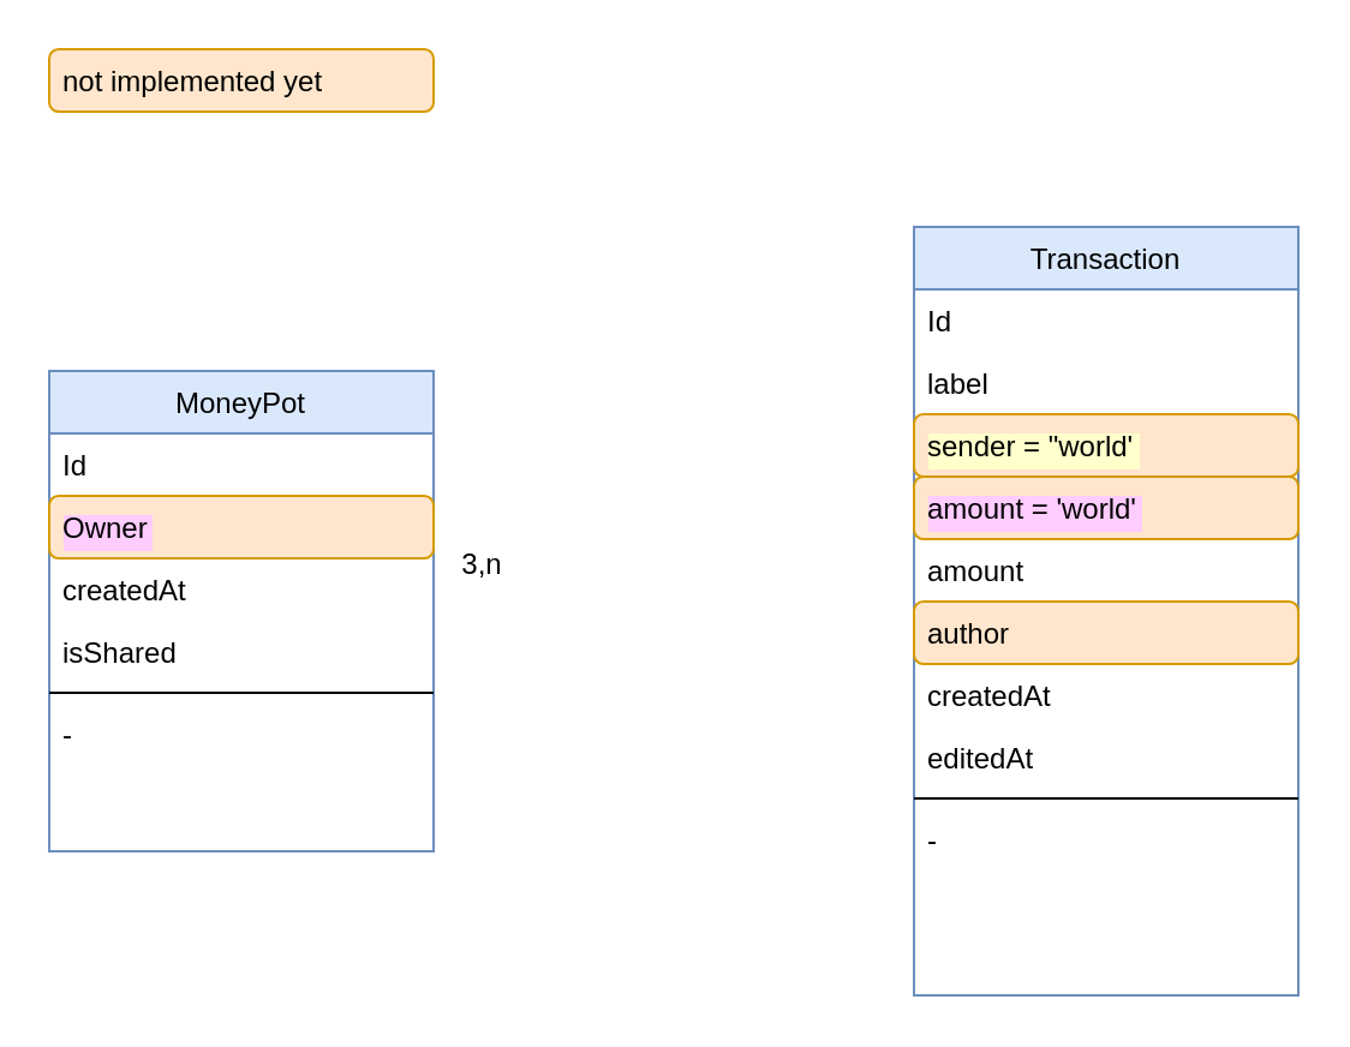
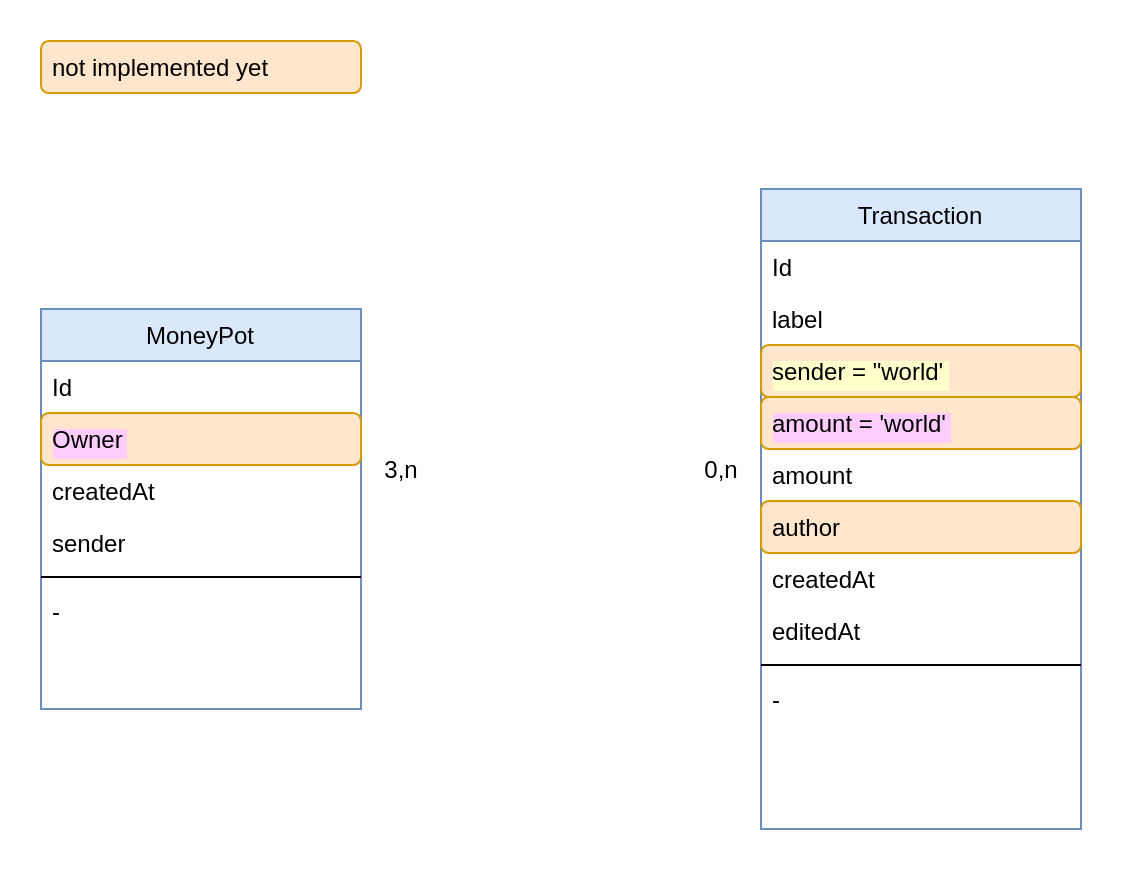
  <mxCell id="0" />
  <mxCell id="1" parent="0" />
  <mxCell id="2" value="not implemented yet" style="text;align=left;verticalAlign=top;spacingLeft=4;spacingRight=4;overflow=hidden;rotatable=0;points=[[0,0.5],[1,0.5]];portConstraint=eastwest;rounded=1;shadow=0;html=0;labelBackgroundColor=none;strokeColor=#d79b00;fillColor=#ffe6cc;" vertex="1" parent="1"><mxGeometry x="20" y="20" width="160" height="26" as="geometry" /></mxCell>
  <mxCell id="3" value="" style="group" vertex="1" connectable="0" parent="1"><mxGeometry x="20" y="154" width="200" height="200" as="geometry" /></mxCell>
  <mxCell id="4" value="MoneyPot" style="swimlane;fontStyle=0;align=center;verticalAlign=top;childLayout=stackLayout;horizontal=1;startSize=26;horizontalStack=0;resizeParent=1;resizeLast=0;collapsible=1;marginBottom=0;rounded=0;shadow=0;strokeWidth=1;glass=0;fillColor=#dae8fc;strokeColor=#6c8ebf;" vertex="1" parent="3"><mxGeometry width="160" height="200" as="geometry"><mxRectangle x="230" y="140" width="160" height="26" as="alternateBounds" /></mxGeometry></mxCell>
  <mxCell id="5" value="Id" style="text;align=left;verticalAlign=top;spacingLeft=4;spacingRight=4;overflow=hidden;rotatable=0;points=[[0,0.5],[1,0.5]];portConstraint=eastwest;rounded=1;shadow=0;html=0;" vertex="1" parent="4"><mxGeometry y="26" width="160" height="26" as="geometry" /></mxCell>
  <mxCell id="6" value="Owner" style="text;align=left;verticalAlign=top;spacingLeft=4;spacingRight=4;overflow=hidden;rotatable=0;points=[[0,0.5],[1,0.5]];portConstraint=eastwest;rounded=1;shadow=0;html=0;labelBackgroundColor=#FFCCFF;strokeColor=#d79b00;fillColor=#ffe6cc;" vertex="1" parent="4"><mxGeometry y="52" width="160" height="26" as="geometry" /></mxCell>
  <mxCell id="7" value="createdAt" style="text;align=left;verticalAlign=top;spacingLeft=4;spacingRight=4;overflow=hidden;rotatable=0;points=[[0,0.5],[1,0.5]];portConstraint=eastwest;rounded=1;shadow=0;html=0;" vertex="1" parent="4"><mxGeometry y="78" width="160" height="26" as="geometry" /></mxCell>
- <mxCell id="8" value="isShared" style="text;align=left;verticalAlign=top;spacingLeft=4;spacingRight=4;overflow=hidden;rotatable=0;points=[[0,0.5],[1,0.5]];portConstraint=eastwest;rounded=1;shadow=0;html=0;" vertex="1" parent="4"><mxGeometry y="104" width="160" height="26" as="geometry" /></mxCell>
+ <mxCell id="8" value="sender" style="text;align=left;verticalAlign=top;spacingLeft=4;spacingRight=4;overflow=hidden;rotatable=0;points=[[0,0.5],[1,0.5]];portConstraint=eastwest;rounded=1;shadow=0;html=0;" vertex="1" parent="4"><mxGeometry y="104" width="160" height="26" as="geometry" /></mxCell>
  <mxCell id="9" value="" style="line;html=1;strokeWidth=1;align=left;verticalAlign=middle;spacingTop=-1;spacingLeft=3;spacingRight=3;rotatable=0;labelPosition=right;points=[];portConstraint=eastwest;rounded=1;" vertex="1" parent="4"><mxGeometry y="130" width="160" height="8" as="geometry" /></mxCell>
  <mxCell id="10" value="-" style="text;align=left;verticalAlign=top;spacingLeft=4;spacingRight=4;overflow=hidden;rotatable=0;points=[[0,0.5],[1,0.5]];portConstraint=eastwest;rounded=1;" vertex="1" parent="4"><mxGeometry y="138" width="160" height="26" as="geometry" /></mxCell>
  <mxCell id="11" value="3,n" style="text;html=1;align=center;verticalAlign=middle;resizable=0;points=[];autosize=1;strokeColor=none;fillColor=none;" vertex="1" parent="3"><mxGeometry x="160" y="66" width="40" height="30" as="geometry" /></mxCell>
  <mxCell id="12" value="" style="group" vertex="1" connectable="0" parent="1"><mxGeometry x="340" y="94" width="200" height="320" as="geometry" /></mxCell>
  <mxCell id="13" value="Transaction" style="swimlane;fontStyle=0;align=center;verticalAlign=top;childLayout=stackLayout;horizontal=1;startSize=26;horizontalStack=0;resizeParent=1;resizeLast=0;collapsible=1;marginBottom=0;rounded=0;shadow=0;strokeWidth=1;glass=0;fillColor=#dae8fc;strokeColor=#6c8ebf;" vertex="1" parent="12"><mxGeometry x="40" width="160" height="320" as="geometry"><mxRectangle x="230" y="140" width="160" height="26" as="alternateBounds" /></mxGeometry></mxCell>
  <mxCell id="14" value="Id" style="text;align=left;verticalAlign=top;spacingLeft=4;spacingRight=4;overflow=hidden;rotatable=0;points=[[0,0.5],[1,0.5]];portConstraint=eastwest;rounded=1;shadow=0;html=0;" vertex="1" parent="13"><mxGeometry y="26" width="160" height="26" as="geometry" /></mxCell>
  <mxCell id="15" value="label" style="text;align=left;verticalAlign=top;spacingLeft=4;spacingRight=4;overflow=hidden;rotatable=0;points=[[0,0.5],[1,0.5]];portConstraint=eastwest;rounded=1;shadow=0;html=0;" vertex="1" parent="13"><mxGeometry y="52" width="160" height="26" as="geometry" /></mxCell>
  <mxCell id="16" value="sender = &quot;world'" style="text;align=left;verticalAlign=top;spacingLeft=4;spacingRight=4;overflow=hidden;rotatable=0;points=[[0,0.5],[1,0.5]];portConstraint=eastwest;rounded=1;shadow=0;html=0;strokeColor=#d79b00;labelBackgroundColor=#FFFFCC;fillColor=#ffe6cc;" vertex="1" parent="13"><mxGeometry y="78" width="160" height="26" as="geometry" /></mxCell>
  <mxCell id="17" value="amount = 'world'" style="text;align=left;verticalAlign=top;spacingLeft=4;spacingRight=4;overflow=hidden;rotatable=0;points=[[0,0.5],[1,0.5]];portConstraint=eastwest;rounded=1;shadow=0;html=0;strokeColor=#d79b00;labelBackgroundColor=#FFCCFF;fillColor=#ffe6cc;" vertex="1" parent="13"><mxGeometry y="104" width="160" height="26" as="geometry" /></mxCell>
  <mxCell id="18" value="amount" style="text;align=left;verticalAlign=top;spacingLeft=4;spacingRight=4;overflow=hidden;rotatable=0;points=[[0,0.5],[1,0.5]];portConstraint=eastwest;rounded=1;shadow=0;html=0;" vertex="1" parent="13"><mxGeometry y="130" width="160" height="26" as="geometry" /></mxCell>
  <mxCell id="19" value="author" style="text;align=left;verticalAlign=top;spacingLeft=4;spacingRight=4;overflow=hidden;rotatable=0;points=[[0,0.5],[1,0.5]];portConstraint=eastwest;rounded=1;shadow=0;html=0;strokeColor=#d79b00;fillColor=#ffe6cc;" vertex="1" parent="13"><mxGeometry y="156" width="160" height="26" as="geometry" /></mxCell>
  <mxCell id="20" value="createdAt" style="text;align=left;verticalAlign=top;spacingLeft=4;spacingRight=4;overflow=hidden;rotatable=0;points=[[0,0.5],[1,0.5]];portConstraint=eastwest;rounded=1;shadow=0;html=0;" vertex="1" parent="13"><mxGeometry y="182" width="160" height="26" as="geometry" /></mxCell>
  <mxCell id="21" value="editedAt" style="text;align=left;verticalAlign=top;spacingLeft=4;spacingRight=4;overflow=hidden;rotatable=0;points=[[0,0.5],[1,0.5]];portConstraint=eastwest;rounded=1;shadow=0;html=0;" vertex="1" parent="13"><mxGeometry y="208" width="160" height="26" as="geometry" /></mxCell>
  <mxCell id="22" value="" style="line;html=1;strokeWidth=1;align=left;verticalAlign=middle;spacingTop=-1;spacingLeft=3;spacingRight=3;rotatable=0;labelPosition=right;points=[];portConstraint=eastwest;rounded=1;" vertex="1" parent="13"><mxGeometry y="234" width="160" height="8" as="geometry" /></mxCell>
  <mxCell id="23" value="-" style="text;align=left;verticalAlign=top;spacingLeft=4;spacingRight=4;overflow=hidden;rotatable=0;points=[[0,0.5],[1,0.5]];portConstraint=eastwest;rounded=1;" vertex="1" parent="13"><mxGeometry y="242" width="160" height="26" as="geometry" /></mxCell>
+ <mxCell id="24" value="0,n" style="text;html=1;align=center;verticalAlign=middle;resizable=0;points=[];autosize=1;strokeColor=none;fillColor=none;" vertex="1" parent="12"><mxGeometry y="126" width="40" height="30" as="geometry" /></mxCell>
